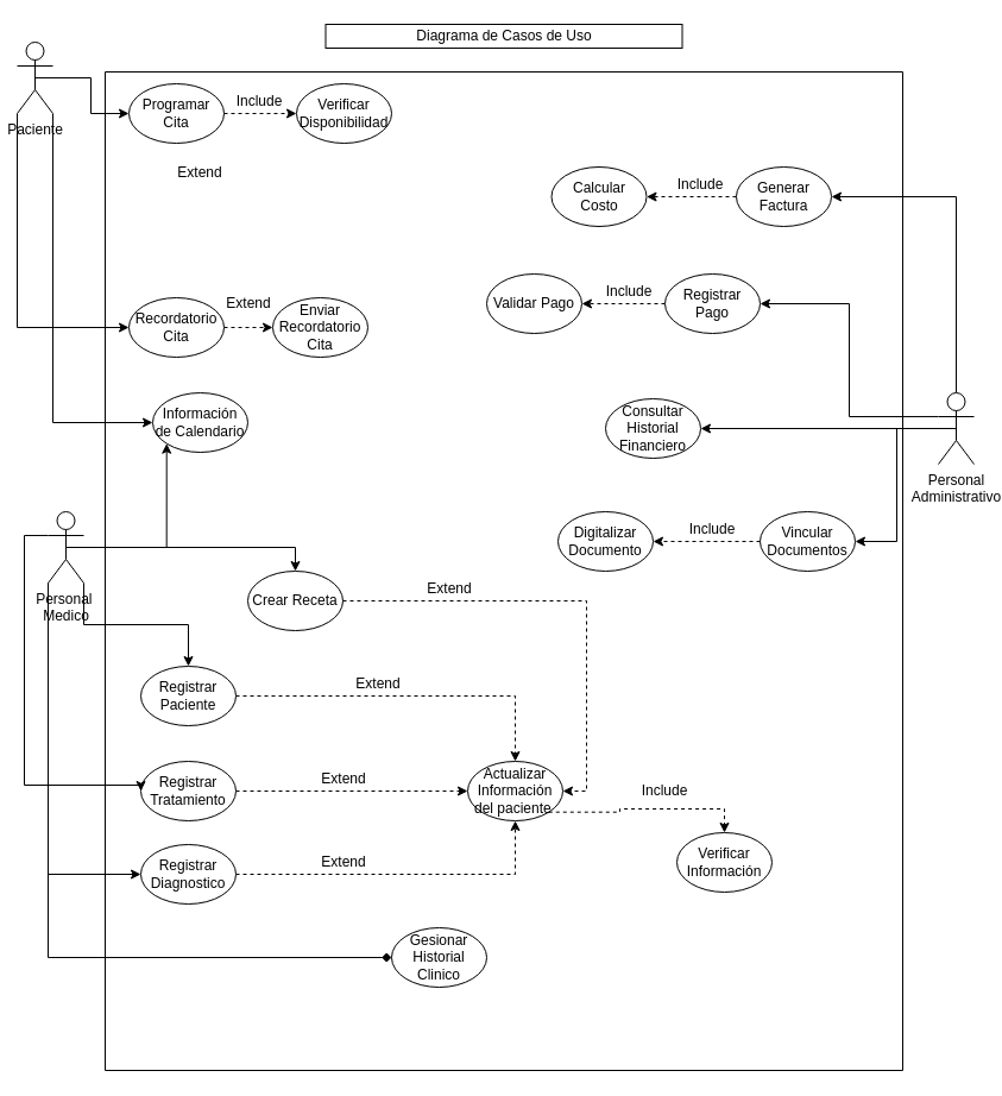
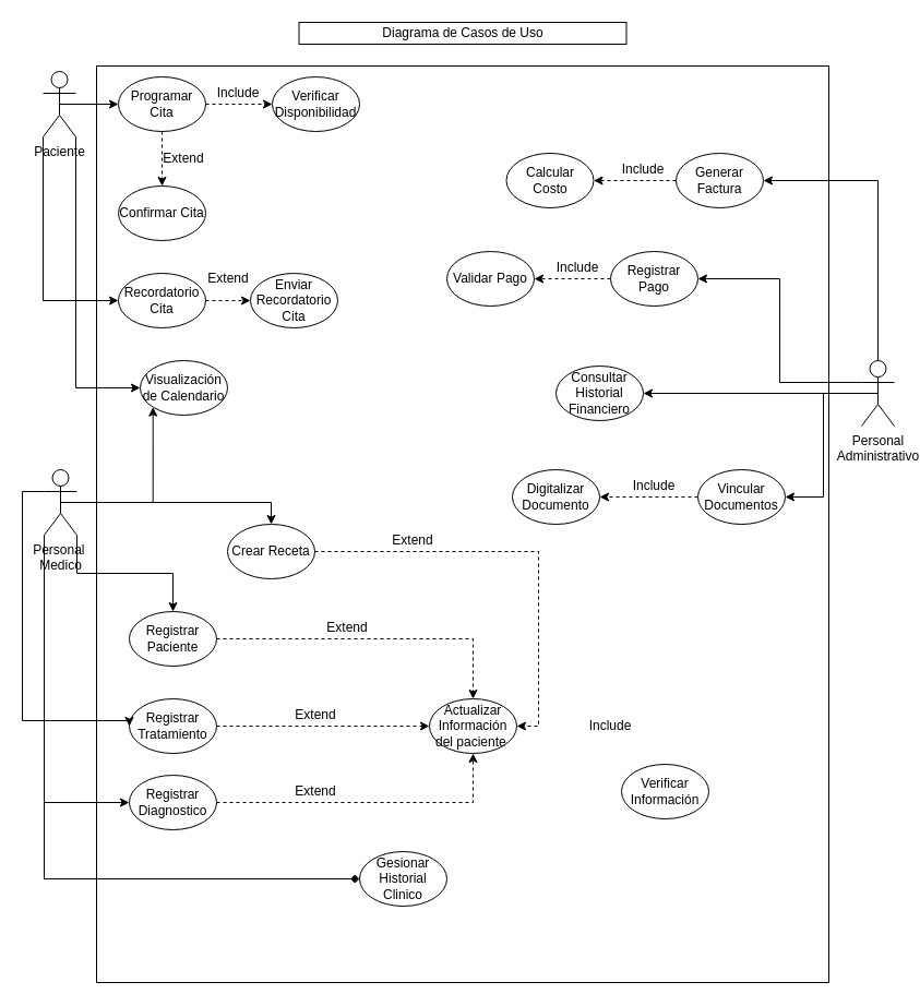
  <mxCell id="0" />
  <mxCell id="1" parent="0" />
  <mxCell id="2" style="edgeStyle=orthogonalEdgeStyle;rounded=0;orthogonalLoop=1;jettySize=auto;html=1;exitX=0.5;exitY=0.5;exitDx=0;exitDy=0;exitPerimeter=0;" parent="1" source="5" target="9" edge="1"><mxGeometry relative="1" as="geometry" /></mxCell>
  <mxCell id="3" style="edgeStyle=orthogonalEdgeStyle;rounded=0;orthogonalLoop=1;jettySize=auto;html=1;exitX=0;exitY=1;exitDx=0;exitDy=0;exitPerimeter=0;entryX=0;entryY=0.5;entryDx=0;entryDy=0;" parent="1" source="5" target="15" edge="1"><mxGeometry relative="1" as="geometry" /></mxCell>
  <mxCell id="4" style="edgeStyle=orthogonalEdgeStyle;rounded=0;orthogonalLoop=1;jettySize=auto;html=1;exitX=1;exitY=1;exitDx=0;exitDy=0;exitPerimeter=0;entryX=0;entryY=0.5;entryDx=0;entryDy=0;" parent="1" source="5" target="18" edge="1"><mxGeometry relative="1" as="geometry" /></mxCell>
- <mxCell id="5" value="Paciente" style="shape=umlActor;verticalLabelPosition=bottom;verticalAlign=top;html=1;outlineConnect=0;" parent="1" vertex="1"><mxGeometry x="14" y="35" width="30" height="60" as="geometry" /></mxCell>
+ <mxCell id="5" value="Paciente" style="shape=umlActor;verticalLabelPosition=bottom;verticalAlign=top;html=1;outlineConnect=0;" parent="1" vertex="1"><mxGeometry x="39" y="65" width="30" height="60" as="geometry" /></mxCell>
  <mxCell id="6" value="" style="swimlane;startSize=0;" parent="1" vertex="1"><mxGeometry x="88" y="60" width="671" height="840" as="geometry" /></mxCell>
+ <mxCell id="7" style="edgeStyle=orthogonalEdgeStyle;rounded=0;orthogonalLoop=1;jettySize=auto;html=1;exitX=0.5;exitY=1;exitDx=0;exitDy=0;entryX=0.5;entryY=0;entryDx=0;entryDy=0;dashed=1;" parent="6" source="9" target="10" edge="1"><mxGeometry relative="1" as="geometry" /></mxCell>
  <mxCell id="8" style="edgeStyle=orthogonalEdgeStyle;rounded=0;orthogonalLoop=1;jettySize=auto;html=1;exitX=1;exitY=0.5;exitDx=0;exitDy=0;entryX=0;entryY=0.5;entryDx=0;entryDy=0;dashed=1;" parent="6" source="9" target="12" edge="1"><mxGeometry relative="1" as="geometry" /></mxCell>
  <mxCell id="9" value="Programar Cita" style="ellipse;whiteSpace=wrap;html=1;" parent="6" vertex="1"><mxGeometry x="20" y="10" width="80" height="50" as="geometry" /></mxCell>
+ <mxCell id="10" value="Confirmar Cita" style="ellipse;whiteSpace=wrap;html=1;" parent="6" vertex="1"><mxGeometry x="20" y="110" width="80" height="50" as="geometry" /></mxCell>
  <mxCell id="11" value="Extend" style="text;html=1;align=center;verticalAlign=middle;whiteSpace=wrap;rounded=0;" parent="6" vertex="1"><mxGeometry x="50" y="70" width="60" height="30" as="geometry" /></mxCell>
  <mxCell id="12" value="Verificar Disponibilidad" style="ellipse;whiteSpace=wrap;html=1;" parent="6" vertex="1"><mxGeometry x="161" y="10" width="80" height="50" as="geometry" /></mxCell>
  <mxCell id="13" value="Include" style="text;html=1;align=center;verticalAlign=middle;whiteSpace=wrap;rounded=0;" parent="6" vertex="1"><mxGeometry x="100" y="10" width="60" height="30" as="geometry" /></mxCell>
  <mxCell id="14" style="edgeStyle=orthogonalEdgeStyle;rounded=0;orthogonalLoop=1;jettySize=auto;html=1;exitX=1;exitY=0.5;exitDx=0;exitDy=0;dashed=1;" parent="6" source="15" target="16" edge="1"><mxGeometry relative="1" as="geometry" /></mxCell>
  <mxCell id="15" value="Recordatorio Cita" style="ellipse;whiteSpace=wrap;html=1;" parent="6" vertex="1"><mxGeometry x="20" y="190" width="80" height="50" as="geometry" /></mxCell>
  <mxCell id="16" value="Enviar Recordatorio Cita" style="ellipse;whiteSpace=wrap;html=1;" parent="6" vertex="1"><mxGeometry x="141" y="190" width="80" height="50" as="geometry" /></mxCell>
  <mxCell id="17" value="Extend" style="text;html=1;align=center;verticalAlign=middle;whiteSpace=wrap;rounded=0;" parent="6" vertex="1"><mxGeometry x="91" y="180" width="60" height="30" as="geometry" /></mxCell>
- <mxCell id="18" value="Información de Calendario" style="ellipse;whiteSpace=wrap;html=1;" parent="6" vertex="1"><mxGeometry x="40" y="270" width="80" height="50" as="geometry" /></mxCell>
+ <mxCell id="18" value="Visualización de Calendario" style="ellipse;whiteSpace=wrap;html=1;" parent="6" vertex="1"><mxGeometry x="40" y="270" width="80" height="50" as="geometry" /></mxCell>
  <mxCell id="19" value="Crear Receta" style="ellipse;whiteSpace=wrap;html=1;" parent="6" vertex="1"><mxGeometry x="120" y="420" width="80" height="50" as="geometry" /></mxCell>
  <mxCell id="20" value="" style="edgeStyle=orthogonalEdgeStyle;rounded=0;orthogonalLoop=1;jettySize=auto;html=1;exitX=1;exitY=0.5;exitDx=0;exitDy=0;dashed=1;entryX=1;entryY=0.5;entryDx=0;entryDy=0;" parent="6" source="19" target="43" edge="1"><mxGeometry relative="1" as="geometry"><mxPoint x="149" y="600" as="sourcePoint" /><mxPoint x="281.0" y="445" as="targetPoint" /></mxGeometry></mxCell>
  <mxCell id="21" style="edgeStyle=orthogonalEdgeStyle;rounded=0;orthogonalLoop=1;jettySize=auto;html=1;exitX=1;exitY=0.5;exitDx=0;exitDy=0;entryX=0.5;entryY=0;entryDx=0;entryDy=0;dashed=1;" parent="6" source="22" target="43" edge="1"><mxGeometry relative="1" as="geometry" /></mxCell>
  <mxCell id="22" value="Registrar Paciente" style="ellipse;whiteSpace=wrap;html=1;" parent="6" vertex="1"><mxGeometry x="30" y="500" width="80" height="50" as="geometry" /></mxCell>
  <mxCell id="23" style="edgeStyle=orthogonalEdgeStyle;rounded=0;orthogonalLoop=1;jettySize=auto;html=1;exitX=1;exitY=0.5;exitDx=0;exitDy=0;dashed=1;" parent="6" source="24" target="43" edge="1"><mxGeometry relative="1" as="geometry" /></mxCell>
  <mxCell id="24" value="Registrar Tratamiento" style="ellipse;whiteSpace=wrap;html=1;" parent="6" vertex="1"><mxGeometry x="30" y="580" width="80" height="50" as="geometry" /></mxCell>
  <mxCell id="25" value="Verificar Información" style="ellipse;whiteSpace=wrap;html=1;" parent="6" vertex="1"><mxGeometry x="481" y="640" width="80" height="50" as="geometry" /></mxCell>
  <mxCell id="26" value="Gesionar Historial Clinico" style="ellipse;whiteSpace=wrap;html=1;" parent="6" vertex="1"><mxGeometry x="241" y="720" width="80" height="50" as="geometry" /></mxCell>
  <mxCell id="27" style="edgeStyle=orthogonalEdgeStyle;rounded=0;orthogonalLoop=1;jettySize=auto;html=1;exitX=0;exitY=0.5;exitDx=0;exitDy=0;entryX=1;entryY=0.5;entryDx=0;entryDy=0;dashed=1;" parent="6" source="28" target="29" edge="1"><mxGeometry relative="1" as="geometry" /></mxCell>
  <mxCell id="28" value="Generar Factura" style="ellipse;whiteSpace=wrap;html=1;" parent="6" vertex="1"><mxGeometry x="531" y="80" width="80" height="50" as="geometry" /></mxCell>
  <mxCell id="29" value="Calcular Costo" style="ellipse;whiteSpace=wrap;html=1;" parent="6" vertex="1"><mxGeometry x="375.5" y="80" width="80" height="50" as="geometry" /></mxCell>
  <mxCell id="30" style="edgeStyle=orthogonalEdgeStyle;rounded=0;orthogonalLoop=1;jettySize=auto;html=1;exitX=0;exitY=0.5;exitDx=0;exitDy=0;entryX=1;entryY=0.5;entryDx=0;entryDy=0;dashed=1;" parent="6" source="31" target="32" edge="1"><mxGeometry relative="1" as="geometry" /></mxCell>
  <mxCell id="31" value="Registrar Pago" style="ellipse;whiteSpace=wrap;html=1;" parent="6" vertex="1"><mxGeometry x="471" y="170" width="80" height="50" as="geometry" /></mxCell>
  <mxCell id="32" value="Validar Pago" style="ellipse;whiteSpace=wrap;html=1;" parent="6" vertex="1"><mxGeometry x="321" y="170" width="80" height="50" as="geometry" /></mxCell>
  <mxCell id="33" value="Consultar Historial Financiero" style="ellipse;whiteSpace=wrap;html=1;" parent="6" vertex="1"><mxGeometry x="421" y="275" width="80" height="50" as="geometry" /></mxCell>
  <mxCell id="34" style="edgeStyle=orthogonalEdgeStyle;rounded=0;orthogonalLoop=1;jettySize=auto;html=1;exitX=0;exitY=0.5;exitDx=0;exitDy=0;entryX=1;entryY=0.5;entryDx=0;entryDy=0;dashed=1;" parent="6" source="35" target="36" edge="1"><mxGeometry relative="1" as="geometry" /></mxCell>
  <mxCell id="35" value="Vincular Documentos" style="ellipse;whiteSpace=wrap;html=1;" parent="6" vertex="1"><mxGeometry x="551" y="370" width="80" height="50" as="geometry" /></mxCell>
  <mxCell id="36" value="Digitalizar Documento" style="ellipse;whiteSpace=wrap;html=1;" parent="6" vertex="1"><mxGeometry x="381" y="370" width="80" height="50" as="geometry" /></mxCell>
  <mxCell id="37" value="Include" style="text;html=1;align=center;verticalAlign=middle;whiteSpace=wrap;rounded=0;" parent="6" vertex="1"><mxGeometry x="481" y="370" width="60" height="30" as="geometry" /></mxCell>
  <mxCell id="38" value="Include" style="text;html=1;align=center;verticalAlign=middle;whiteSpace=wrap;rounded=0;" parent="6" vertex="1"><mxGeometry x="411" y="170" width="60" height="30" as="geometry" /></mxCell>
  <mxCell id="39" value="Include" style="text;html=1;align=center;verticalAlign=middle;whiteSpace=wrap;rounded=0;" parent="6" vertex="1"><mxGeometry x="471" y="80" width="60" height="30" as="geometry" /></mxCell>
  <mxCell id="40" style="edgeStyle=orthogonalEdgeStyle;rounded=0;orthogonalLoop=1;jettySize=auto;html=1;exitX=1;exitY=0.5;exitDx=0;exitDy=0;entryX=0.5;entryY=1;entryDx=0;entryDy=0;dashed=1;" parent="6" source="41" target="43" edge="1"><mxGeometry relative="1" as="geometry" /></mxCell>
  <mxCell id="41" value="Registrar Diagnostico" style="ellipse;whiteSpace=wrap;html=1;" parent="6" vertex="1"><mxGeometry x="30" y="650" width="80" height="50" as="geometry" /></mxCell>
- <mxCell id="42" style="edgeStyle=orthogonalEdgeStyle;rounded=0;orthogonalLoop=1;jettySize=auto;html=1;exitX=1;exitY=1;exitDx=0;exitDy=0;entryX=0.5;entryY=0;entryDx=0;entryDy=0;dashed=1;" parent="6" source="43" target="25" edge="1"><mxGeometry relative="1" as="geometry" /></mxCell>
  <mxCell id="43" value="Actualizar Información del paciente&amp;nbsp;" style="ellipse;whiteSpace=wrap;html=1;" parent="6" vertex="1"><mxGeometry x="305" y="580" width="80" height="50" as="geometry" /></mxCell>
  <mxCell id="44" value="Extend" style="text;html=1;align=center;verticalAlign=middle;whiteSpace=wrap;rounded=0;" parent="6" vertex="1"><mxGeometry x="171" y="650" width="60" height="30" as="geometry" /></mxCell>
  <mxCell id="45" value="Extend" style="text;html=1;align=center;verticalAlign=middle;whiteSpace=wrap;rounded=0;" parent="6" vertex="1"><mxGeometry x="171" y="580" width="60" height="30" as="geometry" /></mxCell>
  <mxCell id="46" value="Extend" style="text;html=1;align=center;verticalAlign=middle;whiteSpace=wrap;rounded=0;" parent="6" vertex="1"><mxGeometry x="200" y="500" width="60" height="30" as="geometry" /></mxCell>
  <mxCell id="47" value="Extend" style="text;html=1;align=center;verticalAlign=middle;whiteSpace=wrap;rounded=0;" parent="6" vertex="1"><mxGeometry x="260" y="420" width="60" height="30" as="geometry" /></mxCell>
  <mxCell id="48" value="Include" style="text;html=1;align=center;verticalAlign=middle;whiteSpace=wrap;rounded=0;" parent="6" vertex="1"><mxGeometry x="441" y="590" width="60" height="30" as="geometry" /></mxCell>
  <mxCell id="49" style="edgeStyle=orthogonalEdgeStyle;rounded=0;orthogonalLoop=1;jettySize=auto;html=1;exitX=0.5;exitY=0.5;exitDx=0;exitDy=0;exitPerimeter=0;entryX=0;entryY=1;entryDx=0;entryDy=0;" parent="1" source="55" target="18" edge="1"><mxGeometry relative="1" as="geometry" /></mxCell>
  <mxCell id="50" style="edgeStyle=orthogonalEdgeStyle;rounded=0;orthogonalLoop=1;jettySize=auto;html=1;exitX=0.5;exitY=0.5;exitDx=0;exitDy=0;exitPerimeter=0;entryX=0.5;entryY=0;entryDx=0;entryDy=0;" parent="1" source="55" target="19" edge="1"><mxGeometry relative="1" as="geometry" /></mxCell>
  <mxCell id="51" style="edgeStyle=orthogonalEdgeStyle;rounded=0;orthogonalLoop=1;jettySize=auto;html=1;exitX=1;exitY=1;exitDx=0;exitDy=0;exitPerimeter=0;entryX=0.5;entryY=0;entryDx=0;entryDy=0;" parent="1" source="55" target="22" edge="1"><mxGeometry relative="1" as="geometry" /></mxCell>
  <mxCell id="52" style="edgeStyle=orthogonalEdgeStyle;rounded=0;orthogonalLoop=1;jettySize=auto;html=1;exitX=0;exitY=0.333;exitDx=0;exitDy=0;exitPerimeter=0;entryX=0;entryY=0.5;entryDx=0;entryDy=0;" parent="1" source="55" target="24" edge="1"><mxGeometry relative="1" as="geometry"><Array as="points"><mxPoint x="20" y="450" /><mxPoint x="20" y="660" /><mxPoint x="118" y="660" /></Array></mxGeometry></mxCell>
  <mxCell id="53" style="edgeStyle=orthogonalEdgeStyle;rounded=0;orthogonalLoop=1;jettySize=auto;html=1;exitX=0;exitY=1;exitDx=0;exitDy=0;exitPerimeter=0;entryX=0;entryY=0.5;entryDx=0;entryDy=0;endArrow=diamond;" parent="1" source="55" target="26" edge="1"><mxGeometry relative="1" as="geometry" /></mxCell>
  <mxCell id="54" style="edgeStyle=orthogonalEdgeStyle;rounded=0;orthogonalLoop=1;jettySize=auto;html=1;exitX=0;exitY=1;exitDx=0;exitDy=0;exitPerimeter=0;entryX=0;entryY=0.5;entryDx=0;entryDy=0;" parent="1" source="55" target="41" edge="1"><mxGeometry relative="1" as="geometry" /></mxCell>
  <mxCell id="55" value="Personal&amp;nbsp;&lt;div&gt;Medico&lt;/div&gt;" style="shape=umlActor;verticalLabelPosition=bottom;verticalAlign=top;html=1;outlineConnect=0;align=center;" parent="1" vertex="1"><mxGeometry x="40" y="430" width="30" height="60" as="geometry" /></mxCell>
  <mxCell id="56" style="edgeStyle=orthogonalEdgeStyle;rounded=0;orthogonalLoop=1;jettySize=auto;html=1;exitX=0.5;exitY=0;exitDx=0;exitDy=0;exitPerimeter=0;entryX=1;entryY=0.5;entryDx=0;entryDy=0;" parent="1" source="60" target="28" edge="1"><mxGeometry relative="1" as="geometry" /></mxCell>
  <mxCell id="57" style="edgeStyle=orthogonalEdgeStyle;rounded=0;orthogonalLoop=1;jettySize=auto;html=1;exitX=0;exitY=0.333;exitDx=0;exitDy=0;exitPerimeter=0;entryX=1;entryY=0.5;entryDx=0;entryDy=0;" parent="1" source="60" target="31" edge="1"><mxGeometry relative="1" as="geometry" /></mxCell>
  <mxCell id="58" style="edgeStyle=orthogonalEdgeStyle;rounded=0;orthogonalLoop=1;jettySize=auto;html=1;exitX=0.5;exitY=0.5;exitDx=0;exitDy=0;exitPerimeter=0;entryX=1;entryY=0.5;entryDx=0;entryDy=0;" parent="1" source="60" target="33" edge="1"><mxGeometry relative="1" as="geometry" /></mxCell>
  <mxCell id="59" style="edgeStyle=orthogonalEdgeStyle;rounded=0;orthogonalLoop=1;jettySize=auto;html=1;exitX=0.5;exitY=0.5;exitDx=0;exitDy=0;exitPerimeter=0;entryX=1;entryY=0.5;entryDx=0;entryDy=0;" parent="1" source="60" target="35" edge="1"><mxGeometry relative="1" as="geometry" /></mxCell>
  <mxCell id="60" value="Personal&lt;div&gt;Administrativo&lt;/div&gt;" style="shape=umlActor;verticalLabelPosition=bottom;verticalAlign=top;html=1;outlineConnect=0;" parent="1" vertex="1"><mxGeometry x="789" y="330" width="30" height="60" as="geometry" /></mxCell>
  <mxCell id="61" value="Diagrama de Casos de Uso" style="rounded=0;whiteSpace=wrap;html=1;" parent="1" vertex="1"><mxGeometry x="273.5" y="20" width="300" height="20" as="geometry" /></mxCell>
